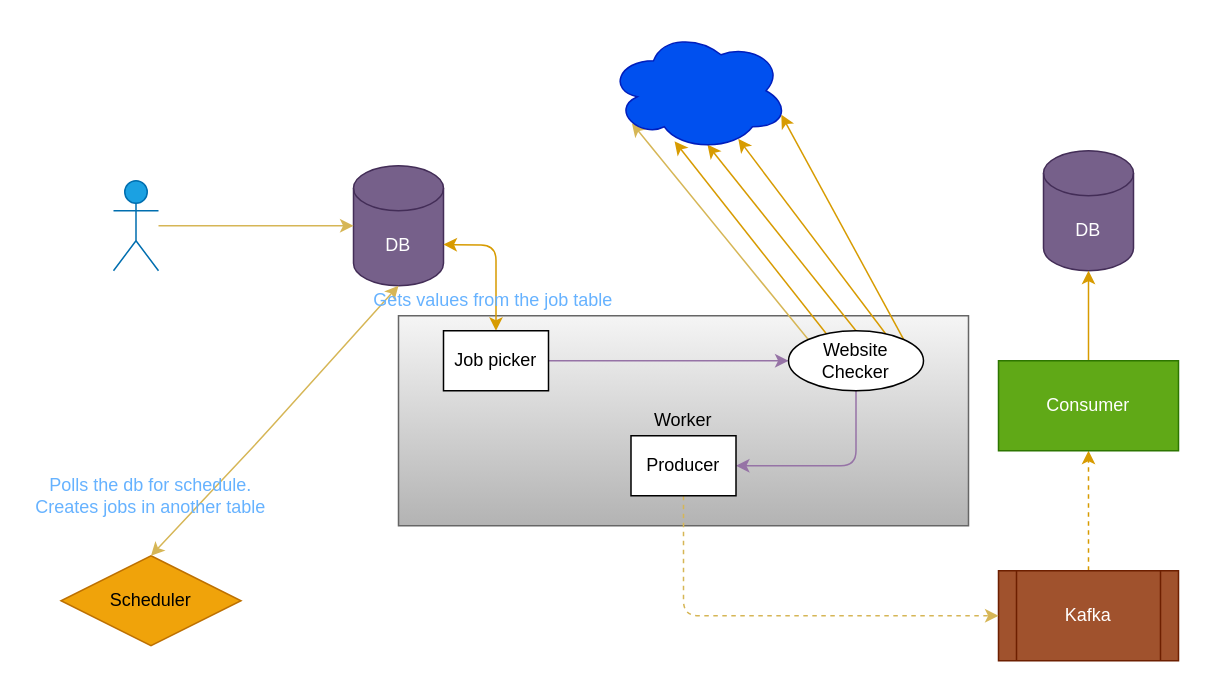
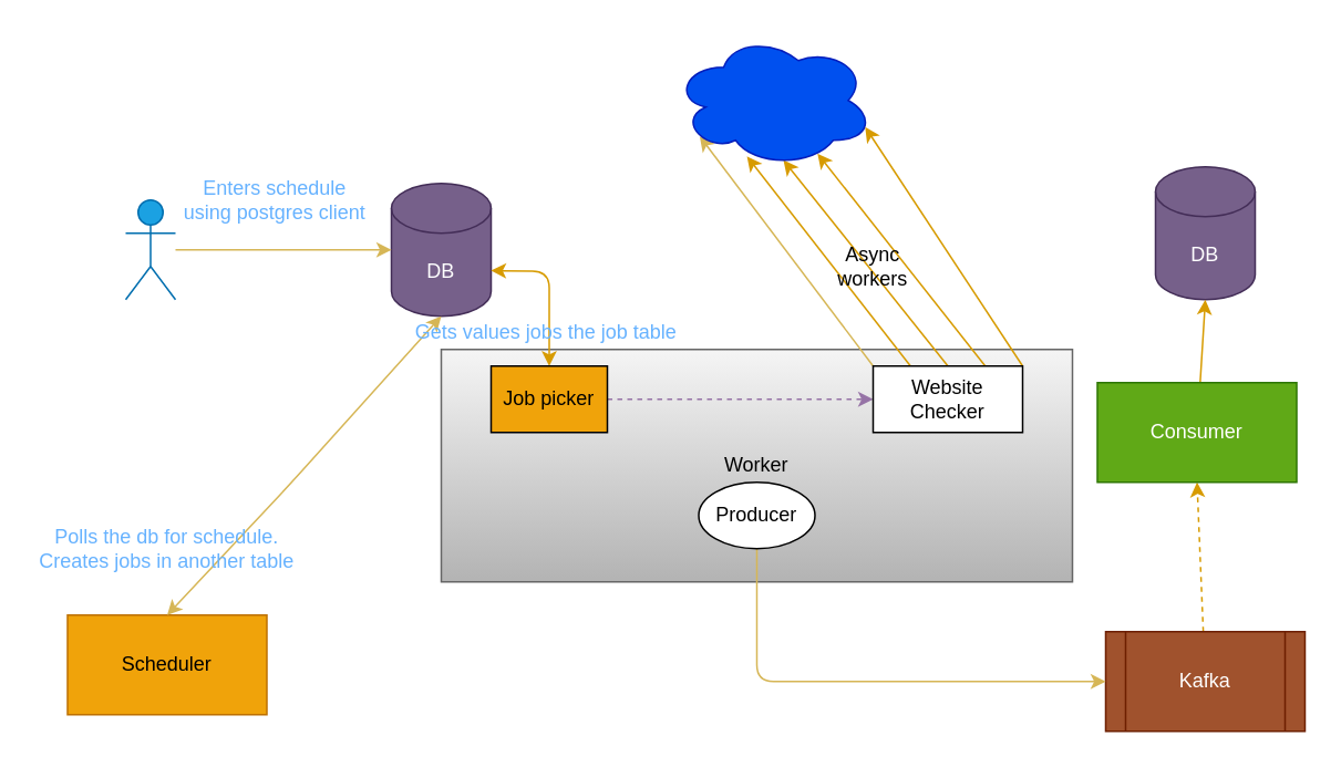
  <mxCell id="0" />
  <mxCell id="1" parent="0" />
  <mxCell id="2" value="DB" style="shape=cylinder3;whiteSpace=wrap;html=1;boundedLbl=1;backgroundOutline=1;size=15;fillColor=#76608a;strokeColor=#432D57;fontColor=#ffffff;" parent="1" vertex="1"><mxGeometry x="235" y="110" width="60" height="80" as="geometry" /></mxCell>
  <mxCell id="3" value="DB" style="shape=cylinder3;whiteSpace=wrap;html=1;boundedLbl=1;backgroundOutline=1;size=15;fillColor=#76608a;strokeColor=#432D57;fontColor=#ffffff;" parent="1" vertex="1"><mxGeometry x="695" y="100" width="60" height="80" as="geometry" /></mxCell>
  <mxCell id="4" style="edgeStyle=none;html=1;entryX=0;entryY=0.5;entryDx=0;entryDy=0;entryPerimeter=0;fillColor=#fff2cc;strokeColor=#d6b656;" parent="1" source="5" target="2" edge="1"><mxGeometry relative="1" as="geometry"><Array as="points" /></mxGeometry></mxCell>
- <mxCell id="5" value="Async" style="shape=umlActor;verticalLabelPosition=bottom;verticalAlign=top;html=1;outlineConnect=0;fillColor=#1ba1e2;strokeColor=#006EAF;fontColor=#ffffff;" parent="1" vertex="1"><mxGeometry x="75" y="120" width="30" height="60" as="geometry" /></mxCell>
+ <mxCell id="5" value="Actor" style="shape=umlActor;verticalLabelPosition=bottom;verticalAlign=top;html=1;outlineConnect=0;fillColor=#1ba1e2;strokeColor=#006EAF;fontColor=#ffffff;" parent="1" vertex="1"><mxGeometry x="75" y="120" width="30" height="60" as="geometry" /></mxCell>
+ <mxCell id="6" value="&lt;font color=&quot;#66b2ff&quot;&gt;Enters schedule using postgres client&lt;/font&gt;" style="text;html=1;strokeColor=none;fillColor=none;align=center;verticalAlign=middle;whiteSpace=wrap;rounded=0;" parent="1" vertex="1"><mxGeometry x="105" y="110" width="120" height="20" as="geometry" /></mxCell>
  <mxCell id="7" style="edgeStyle=none;html=1;entryX=0.5;entryY=1;entryDx=0;entryDy=0;fillColor=#ffe6cc;strokeColor=#d79b00;dashed=1;" parent="1" source="8" target="29" edge="1"><mxGeometry relative="1" as="geometry" /></mxCell>
  <mxCell id="8" value="Kafka" style="shape=process;whiteSpace=wrap;html=1;backgroundOutline=1;fillColor=#a0522d;strokeColor=#6D1F00;fontColor=#ffffff;" parent="1" vertex="1"><mxGeometry x="665" y="380" width="120" height="60" as="geometry" /></mxCell>
- <mxCell id="9" value="Scheduler" style="rhombus;whiteSpace=wrap;html=1;fillColor=#f0a30a;strokeColor=#BD7000;fontColor=#000000;" parent="1" vertex="1"><mxGeometry x="40" y="370" width="120" height="60" as="geometry" /></mxCell>
+ <mxCell id="9" value="Scheduler" style="rounded=0;whiteSpace=wrap;html=1;fillColor=#f0a30a;strokeColor=#BD7000;fontColor=#000000;" parent="1" vertex="1"><mxGeometry x="40" y="370" width="120" height="60" as="geometry" /></mxCell>
  <mxCell id="10" value="" style="endArrow=classic;startArrow=classic;html=1;exitX=0.5;exitY=0;exitDx=0;exitDy=0;entryX=0.5;entryY=1;entryDx=0;entryDy=0;entryPerimeter=0;fillColor=#fff2cc;strokeColor=#d6b656;" parent="1" source="9" target="2" edge="1"><mxGeometry width="50" height="50" relative="1" as="geometry"><mxPoint x="385" y="300" as="sourcePoint" /><mxPoint x="435" y="250" as="targetPoint" /><Array as="points"><mxPoint x="175" y="290" /></Array></mxGeometry></mxCell>
  <mxCell id="11" value="Worker" style="rounded=0;whiteSpace=wrap;html=1;fillColor=#f5f5f5;strokeColor=#666666;gradientColor=#b3b3b3;" parent="1" vertex="1"><mxGeometry x="265" y="210" width="380" height="140" as="geometry" /></mxCell>
  <mxCell id="12" value="&lt;span style=&quot;text-align: left&quot;&gt;&lt;font style=&quot;font-size: 12px&quot; color=&quot;#66b2ff&quot;&gt;Polls the db for schedule. Creates jobs in another table&lt;/font&gt;&lt;/span&gt;" style="text;html=1;strokeColor=none;fillColor=none;align=center;verticalAlign=middle;whiteSpace=wrap;rounded=0;" parent="1" vertex="1"><mxGeometry x="20" y="320" width="160" height="20" as="geometry" /></mxCell>
  <mxCell id="13" value="" style="endArrow=classic;startArrow=classic;html=1;entryX=1;entryY=0;entryDx=0;entryDy=52.5;entryPerimeter=0;exitX=0.5;exitY=0;exitDx=0;exitDy=0;fillColor=#ffe6cc;strokeColor=#d79b00;" parent="1" source="16" target="2" edge="1"><mxGeometry width="50" height="50" relative="1" as="geometry"><mxPoint x="355" y="260" as="sourcePoint" /><mxPoint x="405" y="210" as="targetPoint" /><Array as="points"><mxPoint x="330" y="163" /></Array></mxGeometry></mxCell>
- <mxCell id="14" value="&lt;font style=&quot;font-size: 12px&quot; color=&quot;#66b2ff&quot;&gt;Gets values from the job table&amp;nbsp;&lt;/font&gt;" style="text;html=1;strokeColor=none;fillColor=none;align=center;verticalAlign=middle;whiteSpace=wrap;rounded=0;" parent="1" vertex="1"><mxGeometry x="245" y="190" width="170" height="20" as="geometry" /></mxCell>
- <mxCell id="15" style="edgeStyle=none;html=1;exitX=1;exitY=0.5;exitDx=0;exitDy=0;fillColor=#e1d5e7;strokeColor=#9673a6;" parent="1" source="16" target="23" edge="1"><mxGeometry relative="1" as="geometry" /></mxCell>
- <mxCell id="16" value="Job picker" style="rounded=0;whiteSpace=wrap;html=1;" parent="1" vertex="1"><mxGeometry x="295" y="220" width="70" height="40" as="geometry" /></mxCell>
+ <mxCell id="14" value="&lt;font style=&quot;font-size: 12px&quot; color=&quot;#66b2ff&quot;&gt;Gets values jobs the job table&amp;nbsp;&lt;/font&gt;" style="text;html=1;strokeColor=none;fillColor=none;align=center;verticalAlign=middle;whiteSpace=wrap;rounded=0;" parent="1" vertex="1"><mxGeometry x="245" y="190" width="170" height="20" as="geometry" /></mxCell>
+ <mxCell id="15" style="edgeStyle=none;html=1;exitX=1;exitY=0.5;exitDx=0;exitDy=0;fillColor=#e1d5e7;strokeColor=#9673a6;dashed=1;" parent="1" source="16" target="23" edge="1"><mxGeometry relative="1" as="geometry" /></mxCell>
+ <mxCell id="16" value="Job picker" style="rounded=0;whiteSpace=wrap;html=1;fillColor=#f0a30a;" parent="1" vertex="1"><mxGeometry x="295" y="220" width="70" height="40" as="geometry" /></mxCell>
  <mxCell id="17" style="edgeStyle=none;html=1;exitX=0.25;exitY=0;exitDx=0;exitDy=0;entryX=0.367;entryY=0.921;entryDx=0;entryDy=0;entryPerimeter=0;fillColor=#ffe6cc;strokeColor=#d79b00;" parent="1" source="23" target="24" edge="1"><mxGeometry relative="1" as="geometry" /></mxCell>
  <mxCell id="18" style="edgeStyle=none;html=1;exitX=0.5;exitY=0;exitDx=0;exitDy=0;entryX=0.55;entryY=0.95;entryDx=0;entryDy=0;entryPerimeter=0;fillColor=#ffe6cc;strokeColor=#d79b00;" parent="1" source="23" target="24" edge="1"><mxGeometry relative="1" as="geometry"><mxPoint x="455" y="90" as="targetPoint" /></mxGeometry></mxCell>
  <mxCell id="19" style="edgeStyle=none;html=1;exitX=0.75;exitY=0;exitDx=0;exitDy=0;entryX=0.721;entryY=0.9;entryDx=0;entryDy=0;entryPerimeter=0;fillColor=#ffe6cc;strokeColor=#d79b00;" parent="1" source="23" target="24" edge="1"><mxGeometry relative="1" as="geometry"><mxPoint x="465" y="90" as="targetPoint" /></mxGeometry></mxCell>
  <mxCell id="20" style="edgeStyle=none;html=1;exitX=1;exitY=0;exitDx=0;exitDy=0;entryX=0.96;entryY=0.7;entryDx=0;entryDy=0;entryPerimeter=0;fillColor=#ffe6cc;strokeColor=#d79b00;" parent="1" source="23" target="24" edge="1"><mxGeometry relative="1" as="geometry" /></mxCell>
  <mxCell id="21" style="edgeStyle=none;html=1;exitX=0;exitY=0;exitDx=0;exitDy=0;entryX=0.13;entryY=0.77;entryDx=0;entryDy=0;entryPerimeter=0;fillColor=#fff2cc;strokeColor=#d6b656;" parent="1" source="23" target="24" edge="1"><mxGeometry relative="1" as="geometry" /></mxCell>
- <mxCell id="22" style="edgeStyle=none;html=1;entryX=1;entryY=0.5;entryDx=0;entryDy=0;fillColor=#e1d5e7;strokeColor=#9673a6;" parent="1" source="23" target="27" edge="1"><mxGeometry relative="1" as="geometry"><Array as="points"><mxPoint x="570" y="310" /></Array></mxGeometry></mxCell>
- <mxCell id="23" value="Website Checker" style="ellipse;whiteSpace=wrap;html=1;" parent="1" vertex="1"><mxGeometry x="525" y="220" width="90" height="40" as="geometry" /></mxCell>
+ <mxCell id="23" value="Website Checker" style="rounded=0;whiteSpace=wrap;html=1;" parent="1" vertex="1"><mxGeometry x="525" y="220" width="90" height="40" as="geometry" /></mxCell>
  <mxCell id="24" value="" style="ellipse;shape=cloud;whiteSpace=wrap;html=1;fillColor=#0050ef;strokeColor=#001DBC;fontColor=#ffffff;" parent="1" vertex="1"><mxGeometry x="405" y="20" width="120" height="80" as="geometry" /></mxCell>
- <mxCell id="26" style="edgeStyle=none;html=1;entryX=0;entryY=0.5;entryDx=0;entryDy=0;fillColor=#fff2cc;strokeColor=#d6b656;dashed=1;" parent="1" source="27" target="8" edge="1"><mxGeometry relative="1" as="geometry"><Array as="points"><mxPoint x="455" y="410" /></Array></mxGeometry></mxCell>
- <mxCell id="27" value="Producer" style="rounded=0;whiteSpace=wrap;html=1;" parent="1" vertex="1"><mxGeometry x="420" y="290" width="70" height="40" as="geometry" /></mxCell>
+ <mxCell id="25" value="Async workers" style="text;html=1;strokeColor=none;fillColor=none;align=center;verticalAlign=middle;whiteSpace=wrap;rounded=0;" parent="1" vertex="1"><mxGeometry x="490" y="150" width="70" height="20" as="geometry" /></mxCell>
+ <mxCell id="26" style="edgeStyle=none;html=1;entryX=0;entryY=0.5;entryDx=0;entryDy=0;fillColor=#fff2cc;strokeColor=#d6b656;" parent="1" source="27" target="8" edge="1"><mxGeometry relative="1" as="geometry"><Array as="points"><mxPoint x="455" y="410" /></Array></mxGeometry></mxCell>
+ <mxCell id="27" value="Producer" style="ellipse;whiteSpace=wrap;html=1;" parent="1" vertex="1"><mxGeometry x="420" y="290" width="70" height="40" as="geometry" /></mxCell>
  <mxCell id="28" style="edgeStyle=none;html=1;entryX=0.5;entryY=1;entryDx=0;entryDy=0;entryPerimeter=0;fillColor=#ffe6cc;strokeColor=#d79b00;" parent="1" source="29" target="3" edge="1"><mxGeometry relative="1" as="geometry" /></mxCell>
- <mxCell id="29" value="Consumer" style="rounded=0;whiteSpace=wrap;html=1;fillColor=#60a917;strokeColor=#2D7600;fontColor=#ffffff;" parent="1" vertex="1"><mxGeometry x="665" y="240" width="120" height="60" as="geometry" /></mxCell>
+ <mxCell id="29" value="Consumer" style="rounded=0;whiteSpace=wrap;html=1;fillColor=#60a917;strokeColor=#2D7600;fontColor=#ffffff;" parent="1" vertex="1"><mxGeometry x="660" y="230" width="120" height="60" as="geometry" /></mxCell>
